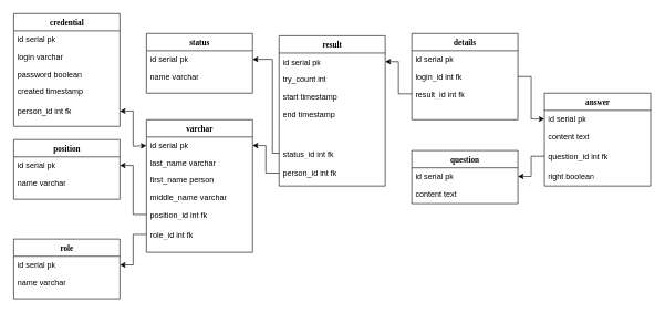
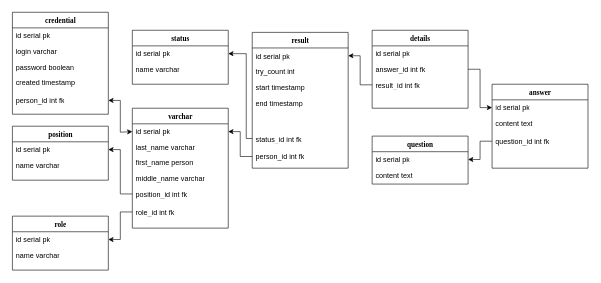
  <mxCell id="0" />
  <mxCell id="1" parent="0" />
  <mxCell id="2" value="varchar" style="swimlane;html=1;fontStyle=1;align=center;verticalAlign=top;childLayout=stackLayout;horizontal=1;startSize=26;horizontalStack=0;resizeParent=1;resizeLast=0;collapsible=1;marginBottom=0;swimlaneFillColor=#ffffff;rounded=0;shadow=0;comic=0;labelBackgroundColor=none;strokeWidth=1;fillColor=none;fontFamily=Verdana;fontSize=12" parent="1" vertex="1"><mxGeometry x="220" y="180" width="160" height="200" as="geometry" /></mxCell>
  <mxCell id="3" value="id serial pk" style="text;html=1;strokeColor=none;fillColor=none;align=left;verticalAlign=top;spacingLeft=4;spacingRight=4;whiteSpace=wrap;overflow=hidden;rotatable=0;points=[[0,0.5],[1,0.5]];portConstraint=eastwest;" parent="2" vertex="1"><mxGeometry y="26" width="160" height="26" as="geometry" /></mxCell>
  <mxCell id="4" value="last_name varchar" style="text;html=1;strokeColor=none;fillColor=none;align=left;verticalAlign=top;spacingLeft=4;spacingRight=4;whiteSpace=wrap;overflow=hidden;rotatable=0;points=[[0,0.5],[1,0.5]];portConstraint=eastwest;" parent="2" vertex="1"><mxGeometry y="52" width="160" height="26" as="geometry" /></mxCell>
  <mxCell id="5" value="first_name person" style="text;html=1;strokeColor=none;fillColor=none;align=left;verticalAlign=top;spacingLeft=4;spacingRight=4;whiteSpace=wrap;overflow=hidden;rotatable=0;points=[[0,0.5],[1,0.5]];portConstraint=eastwest;" parent="2" vertex="1"><mxGeometry y="78" width="160" height="26" as="geometry" /></mxCell>
  <mxCell id="6" value="middle_name varchar" style="text;html=1;strokeColor=none;fillColor=none;align=left;verticalAlign=top;spacingLeft=4;spacingRight=4;whiteSpace=wrap;overflow=hidden;rotatable=0;points=[[0,0.5],[1,0.5]];portConstraint=eastwest;" parent="2" vertex="1"><mxGeometry y="104" width="160" height="26" as="geometry" /></mxCell>
  <mxCell id="7" value="position_id int fk" style="text;html=1;strokeColor=none;fillColor=none;align=left;verticalAlign=top;spacingLeft=4;spacingRight=4;whiteSpace=wrap;overflow=hidden;rotatable=0;points=[[0,0.5],[1,0.5]];portConstraint=eastwest;" parent="2" vertex="1"><mxGeometry y="130" width="160" height="26" as="geometry" /></mxCell>
  <mxCell id="8" value="credential" style="swimlane;html=1;fontStyle=1;align=center;verticalAlign=top;childLayout=stackLayout;horizontal=1;startSize=26;horizontalStack=0;resizeParent=1;resizeLast=0;collapsible=1;marginBottom=0;swimlaneFillColor=#ffffff;rounded=0;shadow=0;comic=0;labelBackgroundColor=none;strokeWidth=1;fillColor=none;fontFamily=Verdana;fontSize=12" vertex="1" parent="1"><mxGeometry x="20" y="20" width="160" height="170" as="geometry" /></mxCell>
  <mxCell id="9" value="id serial pk" style="text;html=1;strokeColor=none;fillColor=none;align=left;verticalAlign=top;spacingLeft=4;spacingRight=4;whiteSpace=wrap;overflow=hidden;rotatable=0;points=[[0,0.5],[1,0.5]];portConstraint=eastwest;" vertex="1" parent="8"><mxGeometry y="26" width="160" height="26" as="geometry" /></mxCell>
  <mxCell id="10" value="login varchar" style="text;html=1;strokeColor=none;fillColor=none;align=left;verticalAlign=top;spacingLeft=4;spacingRight=4;whiteSpace=wrap;overflow=hidden;rotatable=0;points=[[0,0.5],[1,0.5]];portConstraint=eastwest;" vertex="1" parent="8"><mxGeometry y="52" width="160" height="26" as="geometry" /></mxCell>
  <mxCell id="11" value="password boolean" style="text;html=1;strokeColor=none;fillColor=none;align=left;verticalAlign=top;spacingLeft=4;spacingRight=4;whiteSpace=wrap;overflow=hidden;rotatable=0;points=[[0,0.5],[1,0.5]];portConstraint=eastwest;" vertex="1" parent="8"><mxGeometry y="78" width="160" height="26" as="geometry" /></mxCell>
  <mxCell id="12" value="created timestamp" style="text;html=1;strokeColor=none;fillColor=none;align=left;verticalAlign=top;spacingLeft=4;spacingRight=4;whiteSpace=wrap;overflow=hidden;rotatable=0;points=[[0,0.5],[1,0.5]];portConstraint=eastwest;" vertex="1" parent="8"><mxGeometry y="104" width="160" height="26" as="geometry" /></mxCell>
  <mxCell id="13" value="" style="endArrow=classic;startArrow=classic;html=1;rounded=0;entryX=0;entryY=0.5;entryDx=0;entryDy=0;exitX=1;exitY=0.5;exitDx=0;exitDy=0;" edge="1" parent="1" source="14" target="3"><mxGeometry width="50" height="50" relative="1" as="geometry"><mxPoint x="230" y="110" as="sourcePoint" /><mxPoint x="440" y="290" as="targetPoint" /><Array as="points"><mxPoint x="200" y="167" /><mxPoint x="200" y="220" /></Array></mxGeometry></mxCell>
  <mxCell id="14" value="person_id int fk" style="text;html=1;strokeColor=none;fillColor=none;align=left;verticalAlign=top;spacingLeft=4;spacingRight=4;whiteSpace=wrap;overflow=hidden;rotatable=0;points=[[0,0.5],[1,0.5]];portConstraint=eastwest;" vertex="1" parent="1"><mxGeometry x="20" y="154" width="160" height="26" as="geometry" /></mxCell>
  <mxCell id="15" value="position" style="swimlane;html=1;fontStyle=1;align=center;verticalAlign=top;childLayout=stackLayout;horizontal=1;startSize=26;horizontalStack=0;resizeParent=1;resizeLast=0;collapsible=1;marginBottom=0;swimlaneFillColor=#ffffff;rounded=0;shadow=0;comic=0;labelBackgroundColor=none;strokeWidth=1;fillColor=none;fontFamily=Verdana;fontSize=12" vertex="1" parent="1"><mxGeometry x="20" y="210" width="160" height="90" as="geometry" /></mxCell>
  <mxCell id="16" value="id serial pk" style="text;html=1;strokeColor=none;fillColor=none;align=left;verticalAlign=top;spacingLeft=4;spacingRight=4;whiteSpace=wrap;overflow=hidden;rotatable=0;points=[[0,0.5],[1,0.5]];portConstraint=eastwest;" vertex="1" parent="15"><mxGeometry y="26" width="160" height="26" as="geometry" /></mxCell>
  <mxCell id="17" value="name varchar" style="text;html=1;strokeColor=none;fillColor=none;align=left;verticalAlign=top;spacingLeft=4;spacingRight=4;whiteSpace=wrap;overflow=hidden;rotatable=0;points=[[0,0.5],[1,0.5]];portConstraint=eastwest;" vertex="1" parent="15"><mxGeometry y="52" width="160" height="26" as="geometry" /></mxCell>
  <mxCell id="18" value="result" style="swimlane;html=1;fontStyle=1;align=center;verticalAlign=top;childLayout=stackLayout;horizontal=1;startSize=26;horizontalStack=0;resizeParent=1;resizeLast=0;collapsible=1;marginBottom=0;swimlaneFillColor=#ffffff;rounded=0;shadow=0;comic=0;labelBackgroundColor=none;strokeWidth=1;fillColor=none;fontFamily=Verdana;fontSize=12" vertex="1" parent="1"><mxGeometry x="420" y="53.5" width="160" height="226.5" as="geometry" /></mxCell>
  <mxCell id="19" value="id serial pk" style="text;html=1;strokeColor=none;fillColor=none;align=left;verticalAlign=top;spacingLeft=4;spacingRight=4;whiteSpace=wrap;overflow=hidden;rotatable=0;points=[[0,0.5],[1,0.5]];portConstraint=eastwest;" vertex="1" parent="18"><mxGeometry y="26" width="160" height="26" as="geometry" /></mxCell>
  <mxCell id="20" value="try_count int" style="text;html=1;strokeColor=none;fillColor=none;align=left;verticalAlign=top;spacingLeft=4;spacingRight=4;whiteSpace=wrap;overflow=hidden;rotatable=0;points=[[0,0.5],[1,0.5]];portConstraint=eastwest;" vertex="1" parent="18"><mxGeometry y="52" width="160" height="26" as="geometry" /></mxCell>
  <mxCell id="21" value="start timestamp" style="text;html=1;strokeColor=none;fillColor=none;align=left;verticalAlign=top;spacingLeft=4;spacingRight=4;whiteSpace=wrap;overflow=hidden;rotatable=0;points=[[0,0.5],[1,0.5]];portConstraint=eastwest;" vertex="1" parent="18"><mxGeometry y="78" width="160" height="26" as="geometry" /></mxCell>
  <mxCell id="22" value="end timestamp" style="text;html=1;strokeColor=none;fillColor=none;align=left;verticalAlign=top;spacingLeft=4;spacingRight=4;whiteSpace=wrap;overflow=hidden;rotatable=0;points=[[0,0.5],[1,0.5]];portConstraint=eastwest;" vertex="1" parent="18"><mxGeometry y="104" width="160" height="26" as="geometry" /></mxCell>
  <mxCell id="23" style="edgeStyle=orthogonalEdgeStyle;rounded=0;orthogonalLoop=1;jettySize=auto;html=1;exitX=0;exitY=0.5;exitDx=0;exitDy=0;entryX=1;entryY=0.5;entryDx=0;entryDy=0;" edge="1" parent="1" source="24" target="28"><mxGeometry relative="1" as="geometry"><Array as="points"><mxPoint x="410" y="231" /><mxPoint x="410" y="89" /></Array></mxGeometry></mxCell>
  <mxCell id="24" value="status_id int fk" style="text;html=1;strokeColor=none;fillColor=none;align=left;verticalAlign=top;spacingLeft=4;spacingRight=4;whiteSpace=wrap;overflow=hidden;rotatable=0;points=[[0,0.5],[1,0.5]];portConstraint=eastwest;" vertex="1" parent="1"><mxGeometry x="420" y="217.5" width="160" height="26" as="geometry" /></mxCell>
  <mxCell id="25" style="edgeStyle=orthogonalEdgeStyle;rounded=0;orthogonalLoop=1;jettySize=auto;html=1;exitX=0;exitY=0.5;exitDx=0;exitDy=0;entryX=1;entryY=0.5;entryDx=0;entryDy=0;" edge="1" parent="1" source="26" target="3"><mxGeometry relative="1" as="geometry" /></mxCell>
  <mxCell id="26" value="person_id int fk" style="text;html=1;strokeColor=none;fillColor=none;align=left;verticalAlign=top;spacingLeft=4;spacingRight=4;whiteSpace=wrap;overflow=hidden;rotatable=0;points=[[0,0.5],[1,0.5]];portConstraint=eastwest;" vertex="1" parent="1"><mxGeometry x="420" y="247.5" width="160" height="26" as="geometry" /></mxCell>
  <mxCell id="27" value="status" style="swimlane;html=1;fontStyle=1;align=center;verticalAlign=top;childLayout=stackLayout;horizontal=1;startSize=26;horizontalStack=0;resizeParent=1;resizeLast=0;collapsible=1;marginBottom=0;swimlaneFillColor=#ffffff;rounded=0;shadow=0;comic=0;labelBackgroundColor=none;strokeWidth=1;fillColor=none;fontFamily=Verdana;fontSize=12" vertex="1" parent="1"><mxGeometry x="220" y="50" width="160" height="90" as="geometry" /></mxCell>
  <mxCell id="28" value="id serial pk" style="text;html=1;strokeColor=none;fillColor=none;align=left;verticalAlign=top;spacingLeft=4;spacingRight=4;whiteSpace=wrap;overflow=hidden;rotatable=0;points=[[0,0.5],[1,0.5]];portConstraint=eastwest;" vertex="1" parent="27"><mxGeometry y="26" width="160" height="26" as="geometry" /></mxCell>
  <mxCell id="29" value="name varchar" style="text;html=1;strokeColor=none;fillColor=none;align=left;verticalAlign=top;spacingLeft=4;spacingRight=4;whiteSpace=wrap;overflow=hidden;rotatable=0;points=[[0,0.5],[1,0.5]];portConstraint=eastwest;" vertex="1" parent="27"><mxGeometry y="52" width="160" height="26" as="geometry" /></mxCell>
  <mxCell id="30" value="details" style="swimlane;html=1;fontStyle=1;align=center;verticalAlign=top;childLayout=stackLayout;horizontal=1;startSize=26;horizontalStack=0;resizeParent=1;resizeLast=0;collapsible=1;marginBottom=0;swimlaneFillColor=#ffffff;rounded=0;shadow=0;comic=0;labelBackgroundColor=none;strokeWidth=1;fillColor=none;fontFamily=Verdana;fontSize=12" vertex="1" parent="1"><mxGeometry x="620" y="50" width="160" height="130" as="geometry" /></mxCell>
  <mxCell id="31" value="id serial pk" style="text;html=1;strokeColor=none;fillColor=none;align=left;verticalAlign=top;spacingLeft=4;spacingRight=4;whiteSpace=wrap;overflow=hidden;rotatable=0;points=[[0,0.5],[1,0.5]];portConstraint=eastwest;" vertex="1" parent="30"><mxGeometry y="26" width="160" height="26" as="geometry" /></mxCell>
- <mxCell id="32" value="login_id int fk" style="text;html=1;strokeColor=none;fillColor=none;align=left;verticalAlign=top;spacingLeft=4;spacingRight=4;whiteSpace=wrap;overflow=hidden;rotatable=0;points=[[0,0.5],[1,0.5]];portConstraint=eastwest;" vertex="1" parent="30"><mxGeometry y="52" width="160" height="26" as="geometry" /></mxCell>
+ <mxCell id="32" value="answer_id int fk" style="text;html=1;strokeColor=none;fillColor=none;align=left;verticalAlign=top;spacingLeft=4;spacingRight=4;whiteSpace=wrap;overflow=hidden;rotatable=0;points=[[0,0.5],[1,0.5]];portConstraint=eastwest;" vertex="1" parent="30"><mxGeometry y="52" width="160" height="26" as="geometry" /></mxCell>
  <mxCell id="33" value="result_id int fk" style="text;html=1;strokeColor=none;fillColor=none;align=left;verticalAlign=top;spacingLeft=4;spacingRight=4;whiteSpace=wrap;overflow=hidden;rotatable=0;points=[[0,0.5],[1,0.5]];portConstraint=eastwest;" vertex="1" parent="30"><mxGeometry y="78" width="160" height="26" as="geometry" /></mxCell>
  <mxCell id="34" value="question" style="swimlane;html=1;fontStyle=1;align=center;verticalAlign=top;childLayout=stackLayout;horizontal=1;startSize=26;horizontalStack=0;resizeParent=1;resizeLast=0;collapsible=1;marginBottom=0;swimlaneFillColor=#ffffff;rounded=0;shadow=0;comic=0;labelBackgroundColor=none;strokeWidth=1;fillColor=none;fontFamily=Verdana;fontSize=12" vertex="1" parent="1"><mxGeometry x="620" y="226.5" width="160" height="80" as="geometry" /></mxCell>
  <mxCell id="35" value="id serial pk" style="text;html=1;strokeColor=none;fillColor=none;align=left;verticalAlign=top;spacingLeft=4;spacingRight=4;whiteSpace=wrap;overflow=hidden;rotatable=0;points=[[0,0.5],[1,0.5]];portConstraint=eastwest;" vertex="1" parent="34"><mxGeometry y="26" width="160" height="26" as="geometry" /></mxCell>
  <mxCell id="36" value="content text" style="text;html=1;strokeColor=none;fillColor=none;align=left;verticalAlign=top;spacingLeft=4;spacingRight=4;whiteSpace=wrap;overflow=hidden;rotatable=0;points=[[0,0.5],[1,0.5]];portConstraint=eastwest;" vertex="1" parent="34"><mxGeometry y="52" width="160" height="26" as="geometry" /></mxCell>
  <mxCell id="37" value="answer" style="swimlane;html=1;fontStyle=1;align=center;verticalAlign=top;childLayout=stackLayout;horizontal=1;startSize=26;horizontalStack=0;resizeParent=1;resizeLast=0;collapsible=1;marginBottom=0;swimlaneFillColor=#ffffff;rounded=0;shadow=0;comic=0;labelBackgroundColor=none;strokeWidth=1;fillColor=none;fontFamily=Verdana;fontSize=12" vertex="1" parent="1"><mxGeometry x="820" y="140" width="160" height="140" as="geometry" /></mxCell>
  <mxCell id="38" value="id serial pk" style="text;html=1;strokeColor=none;fillColor=none;align=left;verticalAlign=top;spacingLeft=4;spacingRight=4;whiteSpace=wrap;overflow=hidden;rotatable=0;points=[[0,0.5],[1,0.5]];portConstraint=eastwest;" vertex="1" parent="37"><mxGeometry y="26" width="160" height="26" as="geometry" /></mxCell>
  <mxCell id="39" value="content text" style="text;html=1;strokeColor=none;fillColor=none;align=left;verticalAlign=top;spacingLeft=4;spacingRight=4;whiteSpace=wrap;overflow=hidden;rotatable=0;points=[[0,0.5],[1,0.5]];portConstraint=eastwest;" vertex="1" parent="37"><mxGeometry y="52" width="160" height="26" as="geometry" /></mxCell>
  <mxCell id="40" style="edgeStyle=orthogonalEdgeStyle;rounded=0;orthogonalLoop=1;jettySize=auto;html=1;exitX=0;exitY=0.5;exitDx=0;exitDy=0;entryX=1;entryY=0.5;entryDx=0;entryDy=0;" edge="1" parent="1" source="41" target="35"><mxGeometry relative="1" as="geometry" /></mxCell>
  <mxCell id="41" value="question_id int fk" style="text;html=1;strokeColor=none;fillColor=none;align=left;verticalAlign=top;spacingLeft=4;spacingRight=4;whiteSpace=wrap;overflow=hidden;rotatable=0;points=[[0,0.5],[1,0.5]];portConstraint=eastwest;" vertex="1" parent="1"><mxGeometry x="820" y="222" width="160" height="26" as="geometry" /></mxCell>
- <mxCell id="42" value="right boolean" style="text;html=1;strokeColor=none;fillColor=none;align=left;verticalAlign=top;spacingLeft=4;spacingRight=4;whiteSpace=wrap;overflow=hidden;rotatable=0;points=[[0,0.5],[1,0.5]];portConstraint=eastwest;" vertex="1" parent="1"><mxGeometry x="820" y="252" width="160" height="26" as="geometry" /></mxCell>
  <mxCell id="43" style="edgeStyle=orthogonalEdgeStyle;rounded=0;orthogonalLoop=1;jettySize=auto;html=1;exitX=0;exitY=0.5;exitDx=0;exitDy=0;entryX=1;entryY=0.5;entryDx=0;entryDy=0;" edge="1" parent="1" source="44" target="46"><mxGeometry relative="1" as="geometry" /></mxCell>
  <mxCell id="44" value="role_id int fk" style="text;html=1;strokeColor=none;fillColor=none;align=left;verticalAlign=top;spacingLeft=4;spacingRight=4;whiteSpace=wrap;overflow=hidden;rotatable=0;points=[[0,0.5],[1,0.5]];portConstraint=eastwest;" vertex="1" parent="1"><mxGeometry x="220" y="340" width="160" height="26" as="geometry" /></mxCell>
  <mxCell id="45" value="role" style="swimlane;html=1;fontStyle=1;align=center;verticalAlign=top;childLayout=stackLayout;horizontal=1;startSize=26;horizontalStack=0;resizeParent=1;resizeLast=0;collapsible=1;marginBottom=0;swimlaneFillColor=#ffffff;rounded=0;shadow=0;comic=0;labelBackgroundColor=none;strokeWidth=1;fillColor=none;fontFamily=Verdana;fontSize=12" vertex="1" parent="1"><mxGeometry x="20" y="360" width="160" height="90" as="geometry" /></mxCell>
  <mxCell id="46" value="id serial pk" style="text;html=1;strokeColor=none;fillColor=none;align=left;verticalAlign=top;spacingLeft=4;spacingRight=4;whiteSpace=wrap;overflow=hidden;rotatable=0;points=[[0,0.5],[1,0.5]];portConstraint=eastwest;" vertex="1" parent="45"><mxGeometry y="26" width="160" height="26" as="geometry" /></mxCell>
  <mxCell id="47" value="name varchar" style="text;html=1;strokeColor=none;fillColor=none;align=left;verticalAlign=top;spacingLeft=4;spacingRight=4;whiteSpace=wrap;overflow=hidden;rotatable=0;points=[[0,0.5],[1,0.5]];portConstraint=eastwest;" vertex="1" parent="45"><mxGeometry y="52" width="160" height="26" as="geometry" /></mxCell>
  <mxCell id="48" style="edgeStyle=orthogonalEdgeStyle;rounded=0;orthogonalLoop=1;jettySize=auto;html=1;exitX=0;exitY=0.5;exitDx=0;exitDy=0;entryX=1;entryY=0.5;entryDx=0;entryDy=0;" edge="1" parent="1" source="7" target="16"><mxGeometry relative="1" as="geometry" /></mxCell>
  <mxCell id="49" style="edgeStyle=orthogonalEdgeStyle;rounded=0;orthogonalLoop=1;jettySize=auto;html=1;exitX=0;exitY=0.5;exitDx=0;exitDy=0;entryX=1;entryY=0.5;entryDx=0;entryDy=0;" edge="1" parent="1" source="33" target="19"><mxGeometry relative="1" as="geometry" /></mxCell>
  <mxCell id="50" style="edgeStyle=orthogonalEdgeStyle;rounded=0;orthogonalLoop=1;jettySize=auto;html=1;exitX=1;exitY=0.5;exitDx=0;exitDy=0;entryX=0;entryY=0.5;entryDx=0;entryDy=0;" edge="1" parent="1" source="32" target="38"><mxGeometry relative="1" as="geometry" /></mxCell>
